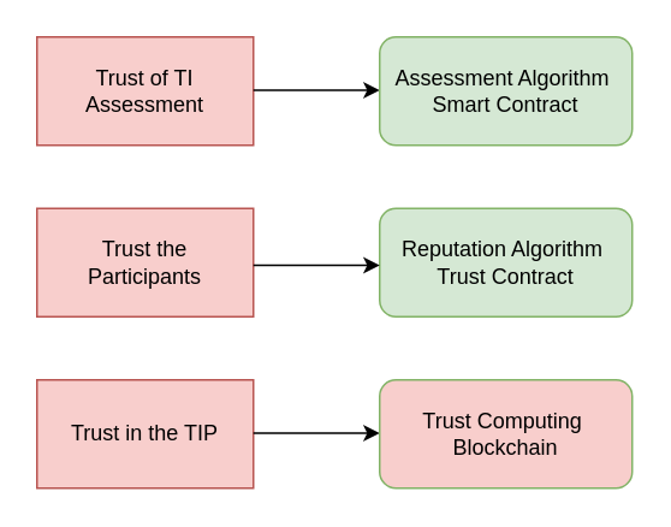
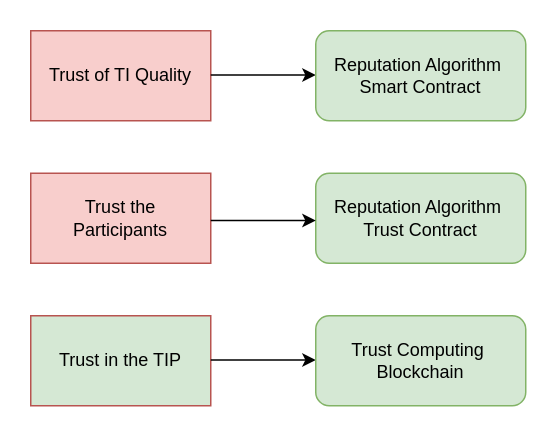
  <mxCell id="0" />
  <mxCell id="1" parent="0" />
- <mxCell id="2" value="Trust of TI Assessment" style="rounded=0;whiteSpace=wrap;html=1;fillColor=#f8cecc;strokeColor=#b85450;flipV=0;" parent="1" vertex="1"><mxGeometry x="20" y="20" width="120" height="60" as="geometry" /></mxCell>
+ <mxCell id="2" value="Trust of TI Quality" style="rounded=0;whiteSpace=wrap;html=1;fillColor=#f8cecc;strokeColor=#b85450;flipV=0;" parent="1" vertex="1"><mxGeometry x="20" y="20" width="120" height="60" as="geometry" /></mxCell>
  <mxCell id="3" value="Trust the&lt;br&gt;Participants" style="rounded=0;whiteSpace=wrap;html=1;fillColor=#f8cecc;strokeColor=#b85450;flipV=0;" parent="1" vertex="1"><mxGeometry x="20" y="115" width="120" height="60" as="geometry" /></mxCell>
- <mxCell id="4" value="Trust in the TIP" style="rounded=0;whiteSpace=wrap;html=1;fillColor=#f8cecc;strokeColor=#b85450;flipV=0;" parent="1" vertex="1"><mxGeometry x="20" y="210" width="120" height="60" as="geometry" /></mxCell>
+ <mxCell id="4" value="Trust in the TIP" style="rounded=0;whiteSpace=wrap;html=1;fillColor=#d5e8d4;strokeColor=#b85450;flipV=0;" parent="1" vertex="1"><mxGeometry x="20" y="210" width="120" height="60" as="geometry" /></mxCell>
  <mxCell id="5" value="" style="endArrow=classic;html=1;" parent="1" edge="1"><mxGeometry width="50" height="50" relative="1" as="geometry"><mxPoint x="140" y="49.5" as="sourcePoint" /><mxPoint x="210" y="49.5" as="targetPoint" /></mxGeometry></mxCell>
- <mxCell id="6" value="Assessment Algorithm&amp;nbsp;&lt;br&gt;Smart Contract" style="rounded=1;whiteSpace=wrap;html=1;fillColor=#d5e8d4;strokeColor=#82b366;" parent="1" vertex="1"><mxGeometry x="210" y="20" width="140" height="60" as="geometry" /></mxCell>
+ <mxCell id="6" value="Reputation Algorithm&amp;nbsp;&lt;br&gt;Smart Contract" style="rounded=1;whiteSpace=wrap;html=1;fillColor=#d5e8d4;strokeColor=#82b366;" parent="1" vertex="1"><mxGeometry x="210" y="20" width="140" height="60" as="geometry" /></mxCell>
  <mxCell id="7" value="Reputation Algorithm&amp;nbsp;&lt;br&gt;Trust Contract" style="rounded=1;whiteSpace=wrap;html=1;fillColor=#d5e8d4;strokeColor=#82b366;" parent="1" vertex="1"><mxGeometry x="210" y="115" width="140" height="60" as="geometry" /></mxCell>
  <mxCell id="8" value="" style="endArrow=classic;html=1;" parent="1" edge="1"><mxGeometry width="50" height="50" relative="1" as="geometry"><mxPoint x="140" y="146.5" as="sourcePoint" /><mxPoint x="210" y="146.5" as="targetPoint" /></mxGeometry></mxCell>
  <mxCell id="9" value="" style="endArrow=classic;html=1;" parent="1" edge="1"><mxGeometry width="50" height="50" relative="1" as="geometry"><mxPoint x="140" y="239.5" as="sourcePoint" /><mxPoint x="210" y="239.5" as="targetPoint" /></mxGeometry></mxCell>
- <mxCell id="10" value="Trust Computing&amp;nbsp;&lt;br&gt;Blockchain" style="rounded=1;whiteSpace=wrap;html=1;fillColor=#f8cecc;strokeColor=#82b366;" parent="1" vertex="1"><mxGeometry x="210" y="210" width="140" height="60" as="geometry" /></mxCell>
+ <mxCell id="10" value="Trust Computing&amp;nbsp;&lt;br&gt;Blockchain" style="rounded=1;whiteSpace=wrap;html=1;fillColor=#d5e8d4;strokeColor=#82b366;" parent="1" vertex="1"><mxGeometry x="210" y="210" width="140" height="60" as="geometry" /></mxCell>
